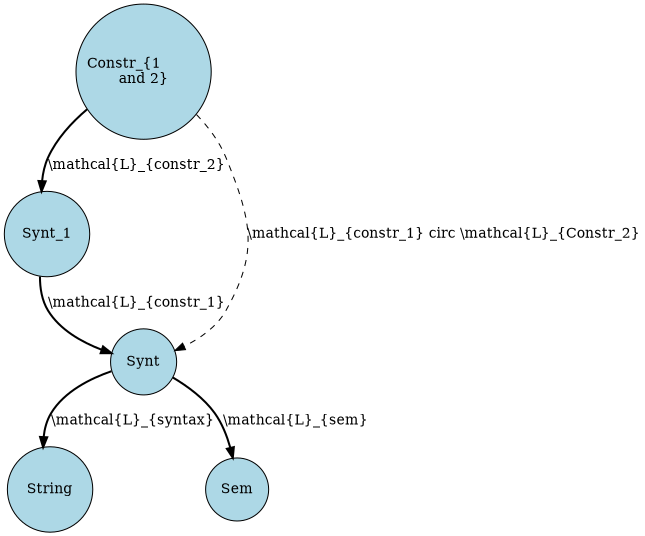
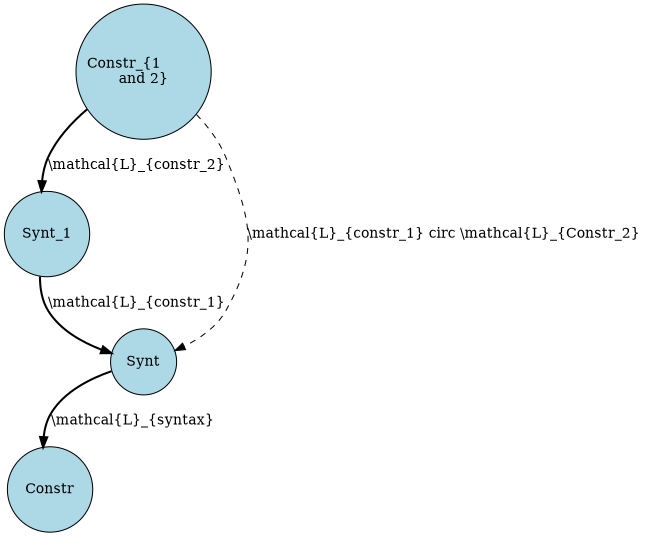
  strict digraph {
    node [fillcolor=lightblue shape=circle style=filled]
    edge [style=bold]
    n1 [label=Synt_1]
    "Constr_{1 \land 2}"
    Synt
-   String
-   Sem
+   String [label=Constr]
    n1 -> Synt [label="\\mathcal{L}_{constr_1}"]
    "Constr_{1 \land 2}" -> n1 [label="\\mathcal{L}_{constr_2}"]
    "Constr_{1 \land 2}" -> Synt [label="\\mathcal{L}_{constr_1} \circ \\mathcal{L}_{Constr_2}" style=dashed]
    Synt -> String [label="\\mathcal{L}_{syntax}"]
-   Synt -> Sem [label="\\mathcal{L}_{sem}"]
  }
